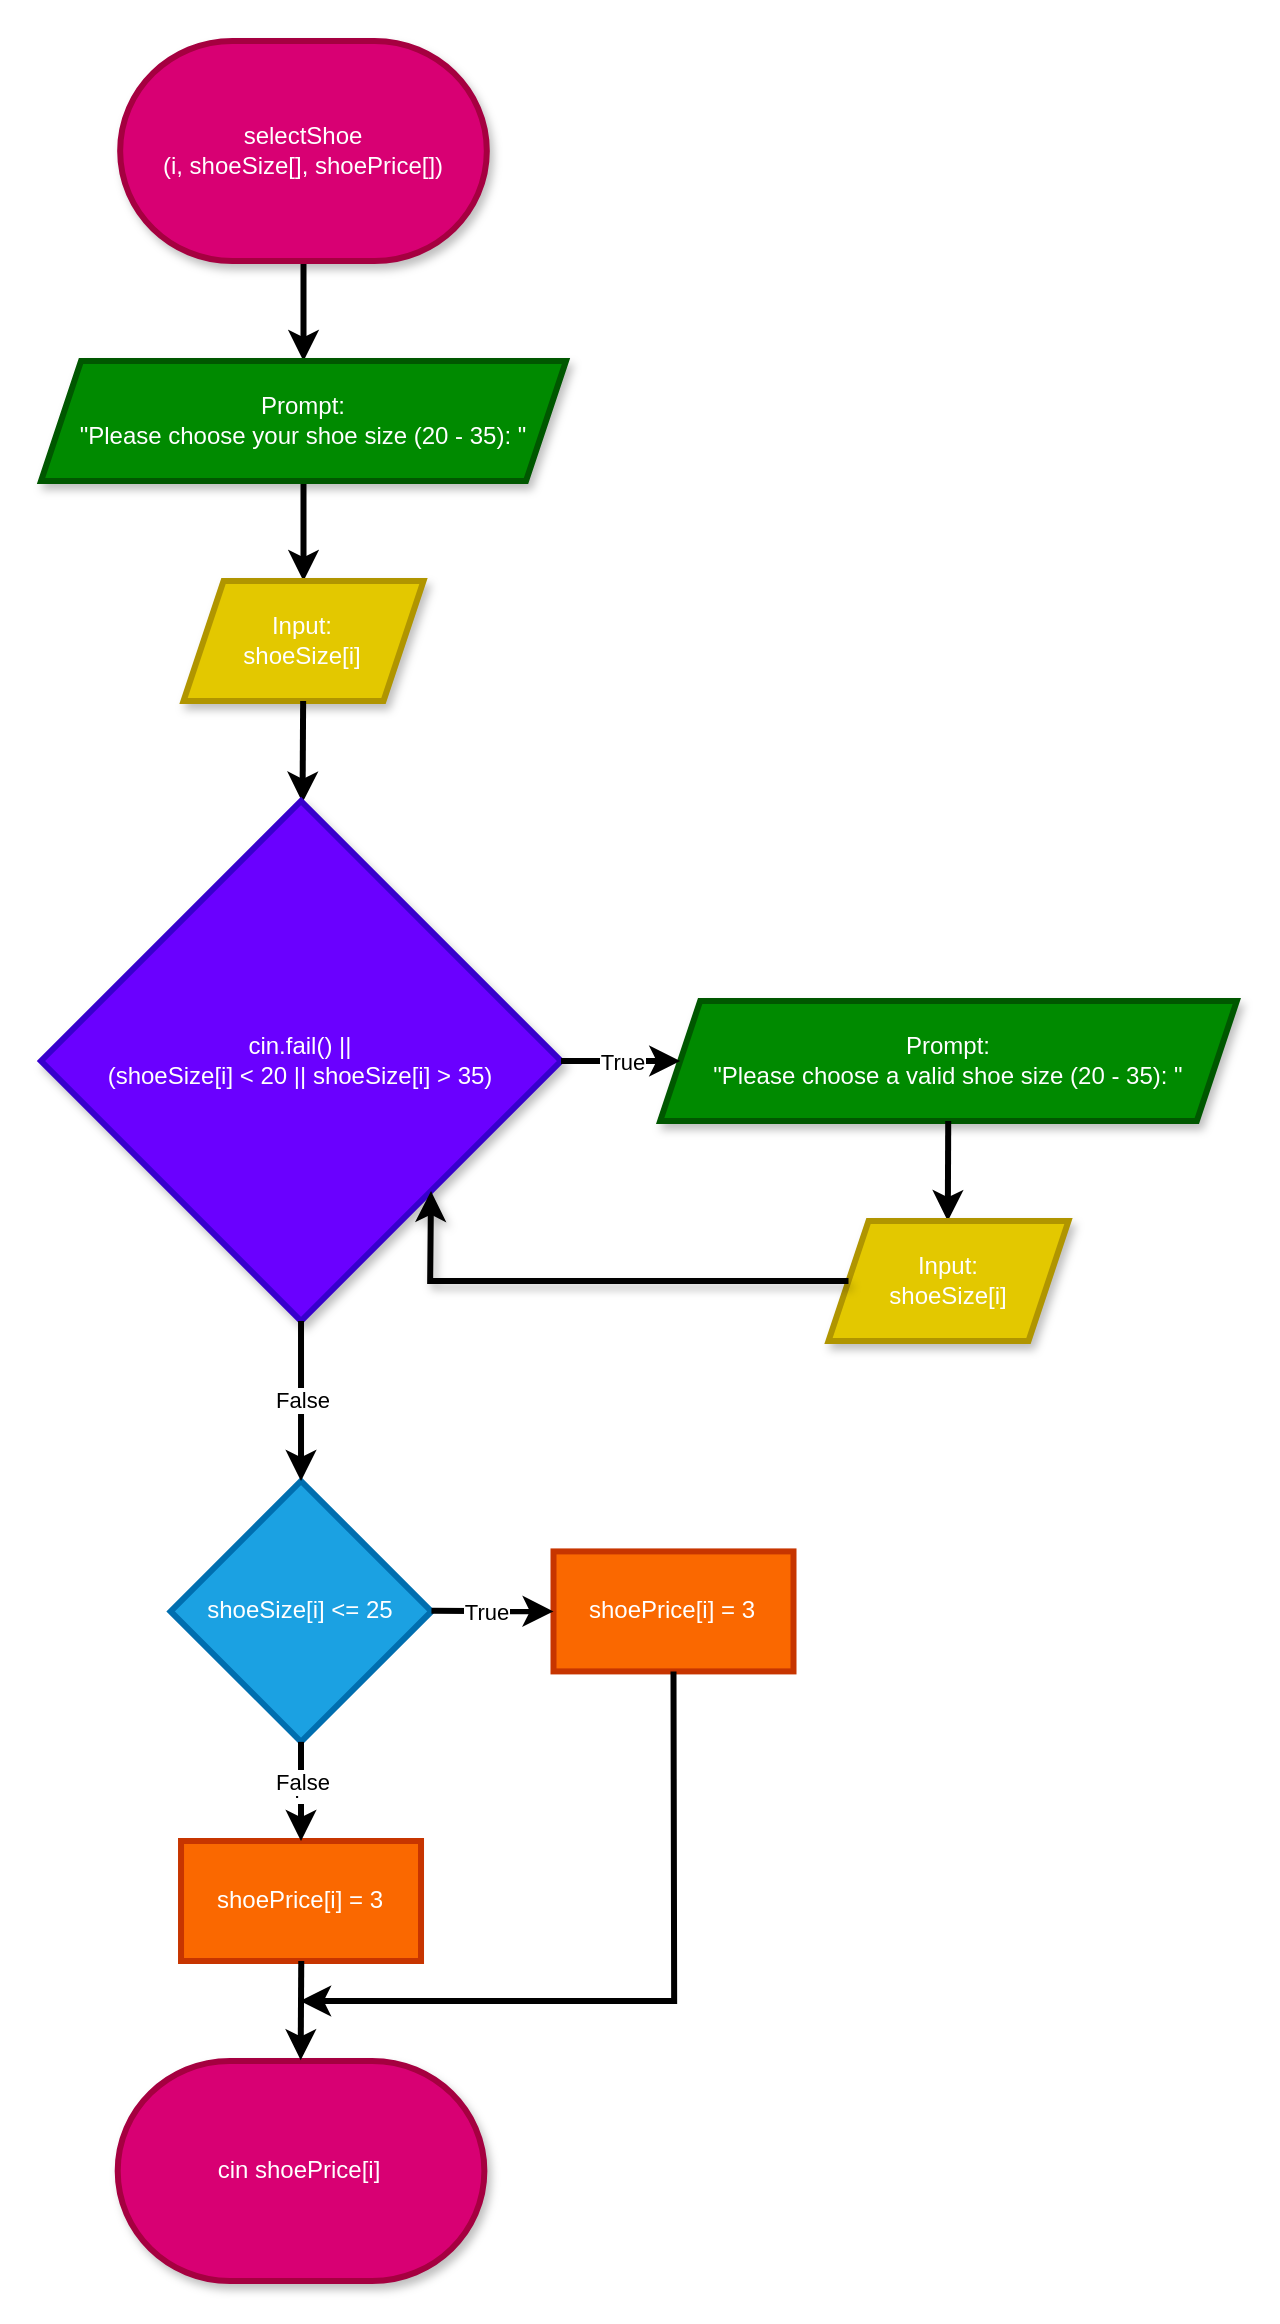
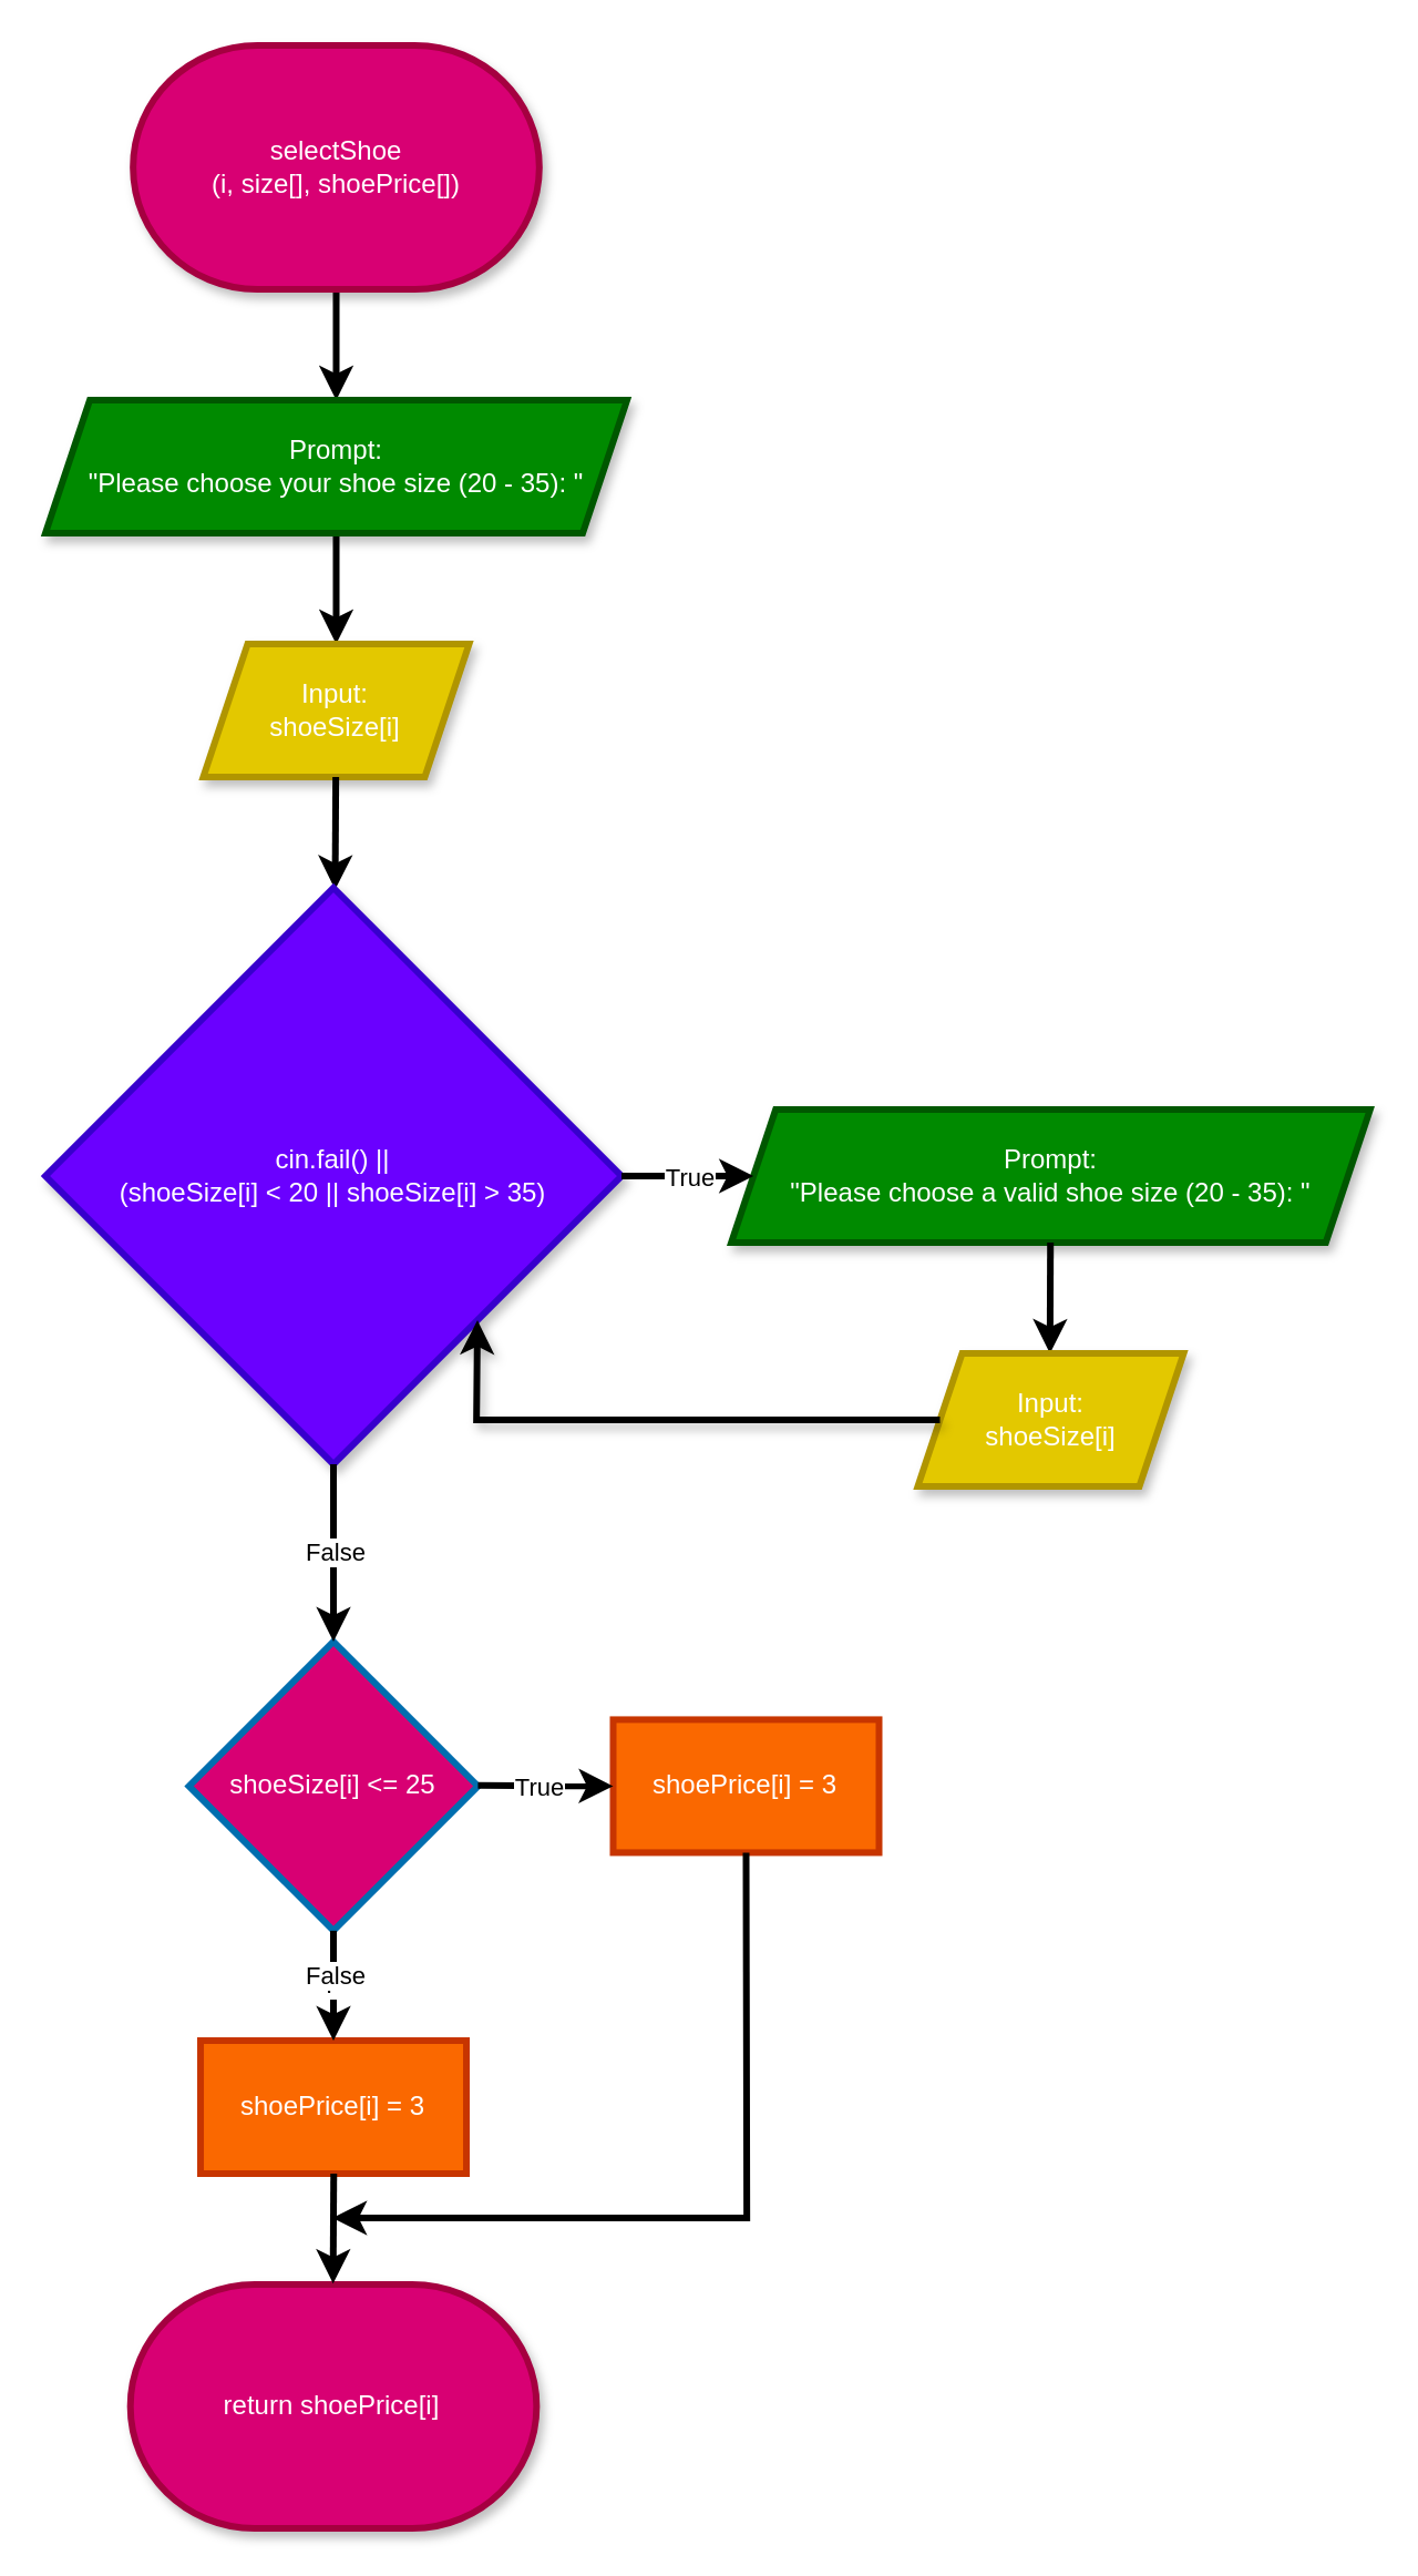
  <mxCell id="0" />
  <mxCell id="1" parent="0" />
  <mxCell id="2" value="" style="edgeStyle=none;html=1;strokeWidth=3;" parent="1" source="3" target="5" edge="1"><mxGeometry relative="1" as="geometry" /></mxCell>
- <mxCell id="3" value="selectShoe&lt;br&gt;(i, shoeSize[], shoePrice[])" style="strokeWidth=3;html=1;shape=mxgraph.flowchart.terminator;whiteSpace=wrap;fillColor=#d80073;strokeColor=#A50040;shadow=1;fontColor=#ffffff;" parent="1" vertex="1"><mxGeometry x="59.58" y="20" width="183.33" height="110" as="geometry" /></mxCell>
+ <mxCell id="3" value="selectShoe&lt;br&gt;(i, size[], shoePrice[])" style="strokeWidth=3;html=1;shape=mxgraph.flowchart.terminator;whiteSpace=wrap;fillColor=#d80073;strokeColor=#A50040;shadow=1;fontColor=#ffffff;" parent="1" vertex="1"><mxGeometry x="59.58" y="20" width="183.33" height="110" as="geometry" /></mxCell>
  <mxCell id="4" value="" style="edgeStyle=none;html=1;strokeWidth=3;" parent="1" source="5" target="6" edge="1"><mxGeometry relative="1" as="geometry" /></mxCell>
  <mxCell id="5" value="&lt;span style=&quot;color: rgb(255, 255, 255);&quot;&gt;Prompt:&lt;/span&gt;&lt;br&gt;&lt;span style=&quot;color: rgb(255, 255, 255);&quot;&gt;&quot;Please choose your shoe size (20 - 35): &quot;&lt;/span&gt;" style="shape=parallelogram;perimeter=parallelogramPerimeter;whiteSpace=wrap;html=1;fixedSize=1;fillColor=#008a00;strokeColor=#005700;fontColor=#ffffff;strokeWidth=3;shadow=1;" parent="1" vertex="1"><mxGeometry x="20.01" y="180" width="262.5" height="60" as="geometry" /></mxCell>
  <mxCell id="6" value="Input:&lt;br&gt;shoeSize[i]" style="shape=parallelogram;perimeter=parallelogramPerimeter;whiteSpace=wrap;html=1;fixedSize=1;fillColor=#e3c800;strokeColor=#B09500;fontColor=#FFFFFF;strokeWidth=3;shadow=1;labelBackgroundColor=none;labelBorderColor=none;textShadow=0;" parent="1" vertex="1"><mxGeometry x="91.245" y="290" width="120" height="60" as="geometry" /></mxCell>
  <mxCell id="7" value="" style="edgeStyle=none;html=1;strokeWidth=3;" parent="1" target="8" edge="1"><mxGeometry relative="1" as="geometry"><mxPoint x="151.073" y="350" as="sourcePoint" /></mxGeometry></mxCell>
  <mxCell id="8" value="&lt;span style=&quot;color: rgb(255, 255, 255);&quot;&gt;cin.fail() ||&lt;/span&gt;&lt;br&gt;&lt;span style=&quot;color: rgb(255, 255, 255);&quot;&gt;(shoeSize[i] &amp;lt; 20 || shoeSize[i] &amp;gt; 35)&lt;/span&gt;" style="rhombus;whiteSpace=wrap;html=1;fillColor=#6a00ff;strokeColor=#3700CC;fontColor=#ffffff;strokeWidth=3;shadow=1;labelBackgroundColor=none;labelBorderColor=none;" parent="1" vertex="1"><mxGeometry x="20.01" y="400" width="260" height="260" as="geometry" /></mxCell>
  <mxCell id="9" value="&lt;span style=&quot;color: rgb(255, 255, 255);&quot;&gt;Prompt:&lt;/span&gt;&lt;br&gt;&lt;span style=&quot;color: rgb(255, 255, 255);&quot;&gt;&quot;Please choose a valid shoe size (20 - 35): &quot;&lt;/span&gt;" style="shape=parallelogram;perimeter=parallelogramPerimeter;whiteSpace=wrap;html=1;fixedSize=1;fillColor=#008a00;strokeColor=#005700;fontColor=#ffffff;strokeWidth=3;shadow=1;" parent="1" vertex="1"><mxGeometry x="329.58" y="500" width="288.33" height="60" as="geometry" /></mxCell>
  <mxCell id="10" value="" style="edgeStyle=none;html=1;strokeWidth=3;" parent="1" edge="1"><mxGeometry relative="1" as="geometry"><mxPoint x="473.61" y="560" as="sourcePoint" /><mxPoint x="473.401" y="610" as="targetPoint" /></mxGeometry></mxCell>
  <mxCell id="11" value="Input:&lt;br&gt;shoeSize[i]" style="shape=parallelogram;perimeter=parallelogramPerimeter;whiteSpace=wrap;html=1;fixedSize=1;fillColor=#e3c800;strokeColor=#B09500;fontColor=#FFFFFF;strokeWidth=3;shadow=1;labelBackgroundColor=none;labelBorderColor=none;textShadow=0;" parent="1" vertex="1"><mxGeometry x="413.745" y="610" width="120" height="60" as="geometry" /></mxCell>
- <mxCell id="12" value="shoeSize[i] &amp;lt;= 25" style="rhombus;whiteSpace=wrap;html=1;fillColor=#1ba1e2;fontColor=#ffffff;strokeColor=#006EAF;strokeWidth=3;" parent="1" vertex="1"><mxGeometry x="84.8" y="740" width="130.43" height="130.43" as="geometry" /></mxCell>
+ <mxCell id="12" value="shoeSize[i] &amp;lt;= 25" style="rhombus;whiteSpace=wrap;html=1;fillColor=#d80073;fontColor=#ffffff;strokeColor=#006EAF;strokeWidth=3;" parent="1" vertex="1"><mxGeometry x="84.8" y="740" width="130.43" height="130.43" as="geometry" /></mxCell>
  <mxCell id="13" value="" style="edgeStyle=none;html=1;strokeWidth=3;shadow=1;entryX=1;entryY=1;entryDx=0;entryDy=0;rounded=0;curved=0;exitX=0;exitY=0.5;exitDx=0;exitDy=0;" parent="1" target="8" edge="1" source="11"><mxGeometry relative="1" as="geometry"><mxPoint x="242.91" y="749.76" as="sourcePoint" /><mxPoint x="150" y="750.09" as="targetPoint" /><Array as="points"><mxPoint x="214.58" y="640" /></Array></mxGeometry></mxCell>
  <mxCell id="14" value="shoePrice[i] = 3" style="whiteSpace=wrap;html=1;fillColor=#fa6800;strokeColor=#C73500;fontColor=#FFFFFF;strokeWidth=3;" parent="1" vertex="1"><mxGeometry x="276.25" y="775.21" width="120" height="60" as="geometry" /></mxCell>
  <mxCell id="15" value="" style="edgeStyle=none;html=1;strokeWidth=3;exitX=0.5;exitY=1;exitDx=0;exitDy=0;rounded=0;curved=0;" parent="1" source="14" edge="1"><mxGeometry relative="1" as="geometry"><mxPoint x="336.38" y="950" as="sourcePoint" /><mxPoint x="149.58" y="1000" as="targetPoint" /><Array as="points"><mxPoint x="336.58" y="1000" /></Array></mxGeometry></mxCell>
- <mxCell id="16" value="cin shoePrice[i]" style="strokeWidth=3;html=1;shape=mxgraph.flowchart.terminator;whiteSpace=wrap;fillColor=#d80073;strokeColor=#A50040;shadow=1;fontColor=#ffffff;" parent="1" vertex="1"><mxGeometry x="58.35" y="1030" width="183.33" height="110" as="geometry" /></mxCell>
+ <mxCell id="16" value="return shoePrice[i]" style="strokeWidth=3;html=1;shape=mxgraph.flowchart.terminator;whiteSpace=wrap;fillColor=#d80073;strokeColor=#A50040;shadow=1;fontColor=#ffffff;" parent="1" vertex="1"><mxGeometry x="58.35" y="1030" width="183.33" height="110" as="geometry" /></mxCell>
  <mxCell id="17" value="shoePrice[i] = 3" style="whiteSpace=wrap;html=1;fillColor=#fa6800;strokeColor=#C73500;fontColor=#FFFFFF;strokeWidth=3;" parent="1" vertex="1"><mxGeometry x="90.01" y="920" width="120" height="60" as="geometry" /></mxCell>
  <mxCell id="18" value="" style="edgeStyle=none;html=1;strokeWidth=3;entryX=0.5;entryY=0;entryDx=0;entryDy=0;" parent="1" edge="1"><mxGeometry relative="1" as="geometry"><mxPoint x="150.13" y="980" as="sourcePoint" /><mxPoint x="149.83" y="1029.57" as="targetPoint" /></mxGeometry></mxCell>
  <mxCell id="19" value="F" style="endArrow=classic;html=1;exitX=0.5;exitY=1;exitDx=0;exitDy=0;entryX=0.5;entryY=0;entryDx=0;entryDy=0;strokeWidth=3;" parent="1" source="8" target="12" edge="1"><mxGeometry relative="1" as="geometry"><mxPoint x="115.23" y="690" as="sourcePoint" /><mxPoint x="149.58" y="810" as="targetPoint" /></mxGeometry></mxCell>
  <mxCell id="20" value="False" style="edgeLabel;resizable=0;html=1;;align=center;verticalAlign=middle;" parent="19" connectable="0" vertex="1"><mxGeometry relative="1" as="geometry" /></mxCell>
  <mxCell id="21" value="" style="endArrow=classic;html=1;exitX=1;exitY=0.5;exitDx=0;exitDy=0;entryX=0;entryY=0.5;entryDx=0;entryDy=0;strokeWidth=3;" parent="1" source="8" target="9" edge="1"><mxGeometry relative="1" as="geometry"><mxPoint x="276.25" y="590" as="sourcePoint" /><mxPoint x="376.25" y="590" as="targetPoint" /></mxGeometry></mxCell>
  <mxCell id="22" value="True" style="edgeLabel;resizable=0;html=1;;align=center;verticalAlign=middle;" parent="21" connectable="0" vertex="1"><mxGeometry relative="1" as="geometry" /></mxCell>
  <mxCell id="23" value="" style="endArrow=classic;html=1;exitX=1;exitY=0.5;exitDx=0;exitDy=0;entryX=0;entryY=0.5;entryDx=0;entryDy=0;strokeWidth=3;" edge="1" parent="1" target="14"><mxGeometry relative="1" as="geometry"><mxPoint x="215.23" y="804.93" as="sourcePoint" /><mxPoint x="275.23" y="804.93" as="targetPoint" /></mxGeometry></mxCell>
  <mxCell id="24" value="True" style="edgeLabel;resizable=0;html=1;;align=center;verticalAlign=middle;" connectable="0" vertex="1" parent="23"><mxGeometry relative="1" as="geometry"><mxPoint x="-4" as="offset" /></mxGeometry></mxCell>
  <mxCell id="25" value="F" style="endArrow=classic;html=1;exitX=0.5;exitY=1;exitDx=0;exitDy=0;entryX=0.5;entryY=0;entryDx=0;entryDy=0;strokeWidth=3;" edge="1" parent="1" source="12" target="17"><mxGeometry relative="1" as="geometry"><mxPoint x="215.23" y="835.21" as="sourcePoint" /><mxPoint x="215.23" y="915.21" as="targetPoint" /></mxGeometry></mxCell>
  <mxCell id="26" value="False" style="edgeLabel;resizable=0;html=1;;align=center;verticalAlign=middle;" connectable="0" vertex="1" parent="25"><mxGeometry relative="1" as="geometry"><mxPoint y="-5" as="offset" /></mxGeometry></mxCell>
